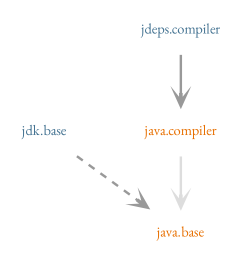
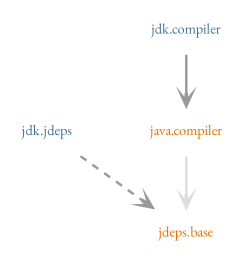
  digraph {
    fontname="EB Garamond"
    nodesep=.5
    pencolor=transparent
    ranksep=0.600000
    node [fontcolor="#e76f00" fontname="EB Garamond" fontsize=12 group=java margin=".2,.2" shape=plaintext]
    edge [arrowhead=open arrowsize=1 color="#999999" fontname="EB Garamond" penwidth=2]
    "java.compiler"
-   "java.base"
-   "jdk.compiler" [fontcolor="#437291" group=jdk label="jdeps.compiler"]
-   "jdk.jdeps" [fontcolor="#437291" group=jdk label="jdk.base"]
+   "java.base" [label="jdeps.base"]
+   "jdk.compiler" [fontcolor="#437291" group=jdk]
+   "jdk.jdeps" [fontcolor="#437291" group=jdk]
    subgraph sub_1 {
      rank=same
      "java.compiler"
    }
    subgraph sub_2 {
      "java.compiler"
      "java.base"
    }
    subgraph sub_3 {
      "jdk.compiler"
      "jdk.jdeps"
    }
    "java.compiler" -> "java.base" [color="#dddddd" weight=10]
    "jdk.compiler" -> "java.compiler"
    "jdk.jdeps" -> "java.base" [style=dashed]
  }
